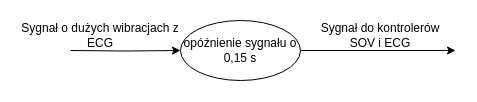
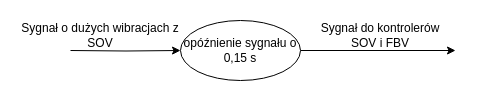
  <mxCell id="0" />
  <mxCell id="1" parent="0" />
  <mxCell id="2" style="edgeStyle=orthogonalEdgeStyle;rounded=0;orthogonalLoop=1;jettySize=auto;html=1;" edge="1" parent="1" source="3"><mxGeometry relative="1" as="geometry"><mxPoint x="455" y="50" as="targetPoint" /></mxGeometry></mxCell>
  <mxCell id="3" value="opóźnienie sygnału o 0,15 s" style="ellipse;whiteSpace=wrap;html=1;" vertex="1" parent="1"><mxGeometry x="180" y="20" width="120" height="60" as="geometry" /></mxCell>
  <mxCell id="4" value="" style="edgeStyle=orthogonalEdgeStyle;rounded=0;orthogonalLoop=1;jettySize=auto;html=1;" edge="1" parent="1" target="3"><mxGeometry relative="1" as="geometry"><mxPoint x="70" y="50" as="sourcePoint" /></mxGeometry></mxCell>
- <mxCell id="5" value="Sygnał o dużych wibracjach z ECG" style="text;html=1;strokeColor=none;fillColor=none;align=center;verticalAlign=middle;whiteSpace=wrap;rounded=0;" vertex="1" parent="1"><mxGeometry x="20" y="20" width="160" height="30" as="geometry" /></mxCell>
- <mxCell id="6" value="Sygnał do kontrolerów SOV i ECG" style="text;html=1;strokeColor=none;fillColor=none;align=center;verticalAlign=middle;whiteSpace=wrap;rounded=0;" vertex="1" parent="1"><mxGeometry x="315" y="20" width="130" height="30" as="geometry" /></mxCell>
+ <mxCell id="5" value="Sygnał o dużych wibracjach z SOV" style="text;html=1;strokeColor=none;fillColor=none;align=center;verticalAlign=middle;whiteSpace=wrap;rounded=0;" vertex="1" parent="1"><mxGeometry x="20" y="20" width="160" height="30" as="geometry" /></mxCell>
+ <mxCell id="6" value="Sygnał do kontrolerów SOV i FBV" style="text;html=1;strokeColor=none;fillColor=none;align=center;verticalAlign=middle;whiteSpace=wrap;rounded=0;" vertex="1" parent="1"><mxGeometry x="315" y="20" width="130" height="30" as="geometry" /></mxCell>
